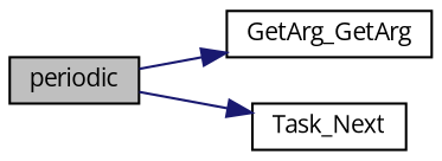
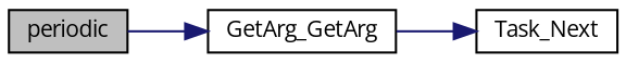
  digraph {
    fontname="Open Sans"
    rankdir=LR
    node [color=black fillcolor=white fontname="Open Sans" fontsize=10 shape=record style=filled]
    edge [color=midnightblue fontname="Open Sans" fontsize=10 labelfontname=Helvetica labelfontsize=10 style=solid]
    n1 [fillcolor=grey75 fontcolor=black height=0.2 label=periodic width=0.4]
    n2 [height=0.2 label=GetArg_GetArg width=0.4]
    n3 [height=0.2 label=Task_Next width=0.4]
    n1 -> n2
-   n1 -> n3
+   n2 -> n3
  }
